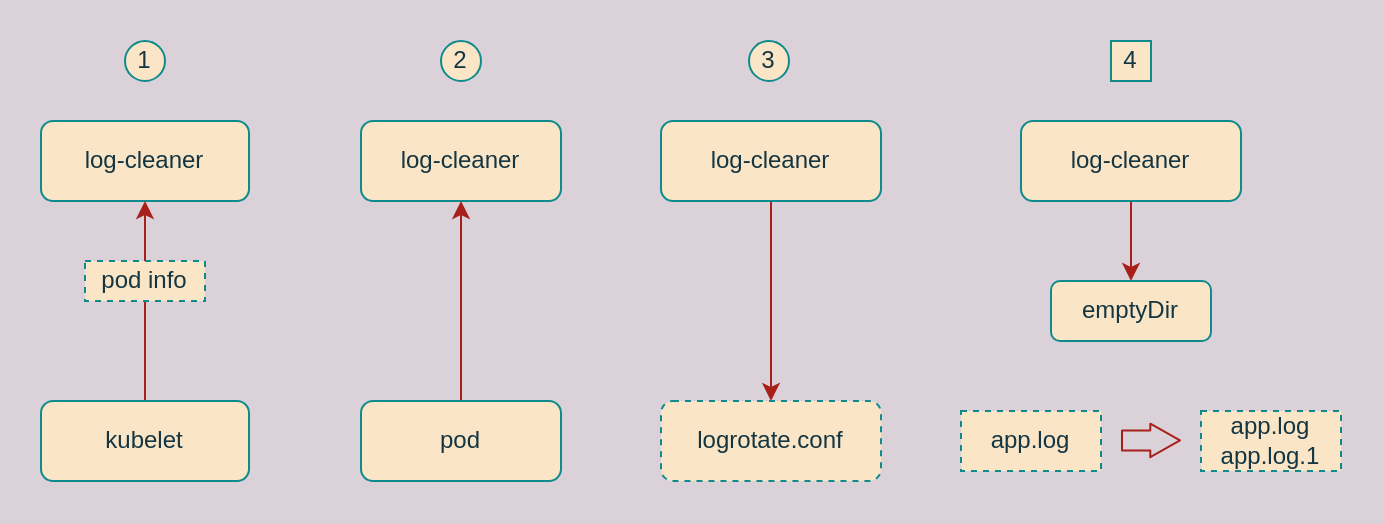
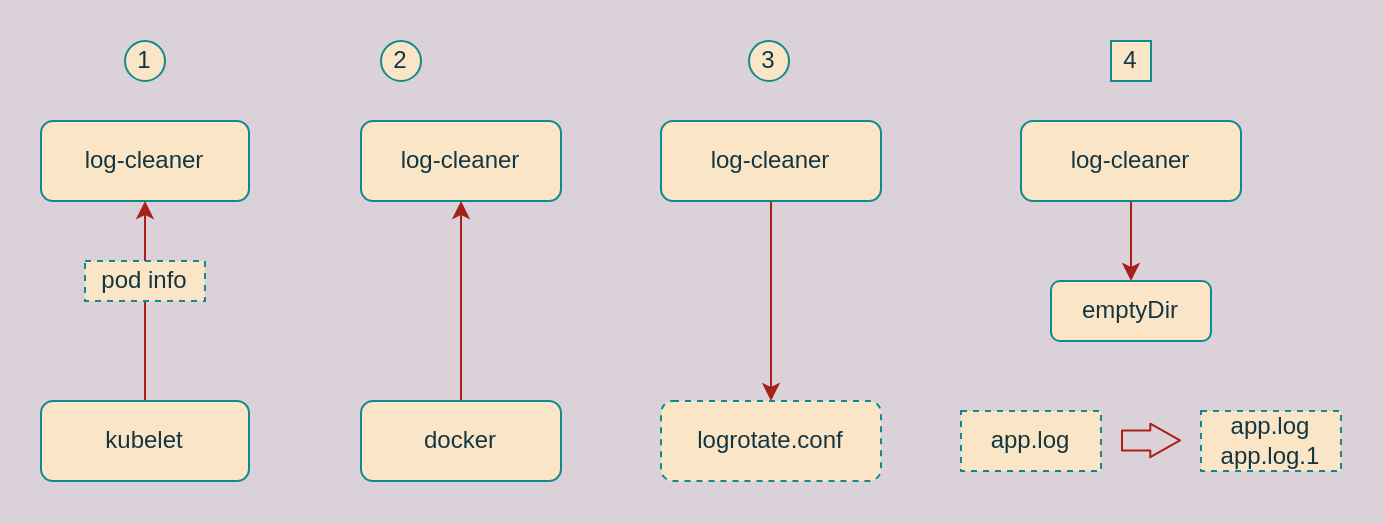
  <mxCell id="0" />
  <mxCell id="1" parent="0" />
  <mxCell id="2" value="log-cleaner" style="rounded=1;whiteSpace=wrap;html=1;sketch=0;fillColor=#FAE5C7;strokeColor=#0F8B8D;fontColor=#143642;" vertex="1" parent="1"><mxGeometry x="20" y="60" width="104" height="40" as="geometry" /></mxCell>
  <mxCell id="3" style="edgeStyle=orthogonalEdgeStyle;curved=0;rounded=1;sketch=0;orthogonalLoop=1;jettySize=auto;html=1;exitX=0.5;exitY=0;exitDx=0;exitDy=0;entryX=0.5;entryY=1;entryDx=0;entryDy=0;strokeColor=#A8201A;fontColor=#143642;labelBackgroundColor=#DAD2D8;" edge="1" parent="1" source="4" target="2"><mxGeometry relative="1" as="geometry" /></mxCell>
  <mxCell id="4" value="kubelet" style="rounded=1;whiteSpace=wrap;html=1;sketch=0;fillColor=#FAE5C7;strokeColor=#0F8B8D;fontColor=#143642;" vertex="1" parent="1"><mxGeometry x="20" y="200" width="104" height="40" as="geometry" /></mxCell>
  <mxCell id="5" value="log-cleaner" style="rounded=1;whiteSpace=wrap;html=1;sketch=0;fillColor=#FAE5C7;strokeColor=#0F8B8D;fontColor=#143642;" vertex="1" parent="1"><mxGeometry x="180" y="60" width="100" height="40" as="geometry" /></mxCell>
  <mxCell id="6" style="edgeStyle=orthogonalEdgeStyle;curved=0;rounded=1;sketch=0;orthogonalLoop=1;jettySize=auto;html=1;exitX=0.5;exitY=0;exitDx=0;exitDy=0;entryX=0.5;entryY=1;entryDx=0;entryDy=0;strokeColor=#A8201A;fontColor=#143642;labelBackgroundColor=#DAD2D8;" edge="1" parent="1" source="7" target="5"><mxGeometry relative="1" as="geometry" /></mxCell>
- <mxCell id="7" value="pod" style="rounded=1;whiteSpace=wrap;html=1;sketch=0;fillColor=#FAE5C7;strokeColor=#0F8B8D;fontColor=#143642;" vertex="1" parent="1"><mxGeometry x="180" y="200" width="100" height="40" as="geometry" /></mxCell>
+ <mxCell id="7" value="docker" style="rounded=1;whiteSpace=wrap;html=1;sketch=0;fillColor=#FAE5C7;strokeColor=#0F8B8D;fontColor=#143642;" vertex="1" parent="1"><mxGeometry x="180" y="200" width="100" height="40" as="geometry" /></mxCell>
  <mxCell id="8" style="edgeStyle=orthogonalEdgeStyle;curved=0;rounded=1;sketch=0;orthogonalLoop=1;jettySize=auto;html=1;exitX=0.5;exitY=1;exitDx=0;exitDy=0;entryX=0.5;entryY=0;entryDx=0;entryDy=0;strokeColor=#A8201A;fontColor=#143642;labelBackgroundColor=#DAD2D8;" edge="1" parent="1" source="9" target="10"><mxGeometry relative="1" as="geometry" /></mxCell>
  <mxCell id="9" value="log-cleaner" style="rounded=1;whiteSpace=wrap;html=1;sketch=0;fillColor=#FAE5C7;strokeColor=#0F8B8D;fontColor=#143642;" vertex="1" parent="1"><mxGeometry x="330" y="60" width="110" height="40" as="geometry" /></mxCell>
  <mxCell id="10" value="logrotate.conf" style="rounded=1;whiteSpace=wrap;html=1;sketch=0;fillColor=#FAE5C7;strokeColor=#0F8B8D;fontColor=#143642;dashed=1;" vertex="1" parent="1"><mxGeometry x="330" y="200" width="110" height="40" as="geometry" /></mxCell>
  <mxCell id="11" value="pod info" style="rounded=0;whiteSpace=wrap;html=1;sketch=0;dashed=1;fillColor=#FAE5C7;strokeColor=#0F8B8D;fontColor=#143642;" vertex="1" parent="1"><mxGeometry x="42" y="130" width="60" height="20" as="geometry" /></mxCell>
  <mxCell id="12" style="edgeStyle=orthogonalEdgeStyle;curved=0;rounded=1;sketch=0;orthogonalLoop=1;jettySize=auto;html=1;exitX=0.5;exitY=1;exitDx=0;exitDy=0;entryX=0.5;entryY=0;entryDx=0;entryDy=0;strokeColor=#A8201A;fontColor=#143642;labelBackgroundColor=#DAD2D8;" edge="1" parent="1" source="13" target="16"><mxGeometry relative="1" as="geometry" /></mxCell>
  <mxCell id="13" value="log-cleaner" style="rounded=1;whiteSpace=wrap;html=1;sketch=0;fillColor=#FAE5C7;strokeColor=#0F8B8D;fontColor=#143642;" vertex="1" parent="1"><mxGeometry x="510" y="60" width="110" height="40" as="geometry" /></mxCell>
  <mxCell id="14" value="app.log" style="rounded=0;whiteSpace=wrap;html=1;dashed=1;sketch=0;fillColor=#FAE5C7;strokeColor=#0F8B8D;fontColor=#143642;" vertex="1" parent="1"><mxGeometry x="480" y="205" width="70" height="30" as="geometry" /></mxCell>
  <mxCell id="15" value="app.log&lt;br&gt;app.log.1" style="rounded=0;whiteSpace=wrap;html=1;dashed=1;sketch=0;fillColor=#FAE5C7;strokeColor=#0F8B8D;fontColor=#143642;" vertex="1" parent="1"><mxGeometry x="600" y="205" width="70" height="30" as="geometry" /></mxCell>
  <mxCell id="16" value="emptyDir" style="rounded=1;whiteSpace=wrap;html=1;sketch=0;fillColor=#FAE5C7;strokeColor=#0F8B8D;fontColor=#143642;" vertex="1" parent="1"><mxGeometry x="525" y="140" width="80" height="30" as="geometry" /></mxCell>
  <mxCell id="17" value="" style="shape=flexArrow;endArrow=classic;html=1;endWidth=5.714;endSize=4.617;strokeColor=#A8201A;fontColor=#143642;labelBackgroundColor=#DAD2D8;" edge="1" parent="1"><mxGeometry width="50" height="50" relative="1" as="geometry"><mxPoint x="560" y="219.71" as="sourcePoint" /><mxPoint x="590" y="219.71" as="targetPoint" /></mxGeometry></mxCell>
  <mxCell id="18" value="1" style="ellipse;whiteSpace=wrap;html=1;aspect=fixed;rounded=0;sketch=0;fillColor=#FAE5C7;strokeColor=#0F8B8D;fontColor=#143642;" vertex="1" parent="1"><mxGeometry x="62" y="20" width="20" height="20" as="geometry" /></mxCell>
- <mxCell id="19" value="2" style="ellipse;whiteSpace=wrap;html=1;aspect=fixed;rounded=0;sketch=0;fillColor=#FAE5C7;strokeColor=#0F8B8D;fontColor=#143642;" vertex="1" parent="1"><mxGeometry x="220" y="20" width="20" height="20" as="geometry" /></mxCell>
+ <mxCell id="19" value="2" style="ellipse;whiteSpace=wrap;html=1;aspect=fixed;rounded=0;sketch=0;fillColor=#FAE5C7;strokeColor=#0F8B8D;fontColor=#143642;" vertex="1" parent="1"><mxGeometry x="190" y="20" width="20" height="20" as="geometry" /></mxCell>
  <mxCell id="20" value="3" style="ellipse;whiteSpace=wrap;html=1;aspect=fixed;rounded=0;sketch=0;fillColor=#FAE5C7;strokeColor=#0F8B8D;fontColor=#143642;" vertex="1" parent="1"><mxGeometry x="374" y="20" width="20" height="20" as="geometry" /></mxCell>
  <mxCell id="21" value="4" style="whiteSpace=wrap;html=1;aspect=fixed;sketch=0;fillColor=#FAE5C7;strokeColor=#0F8B8D;fontColor=#143642;rounded=0;" vertex="1" parent="1"><mxGeometry x="555" y="20" width="20" height="20" as="geometry" /></mxCell>
